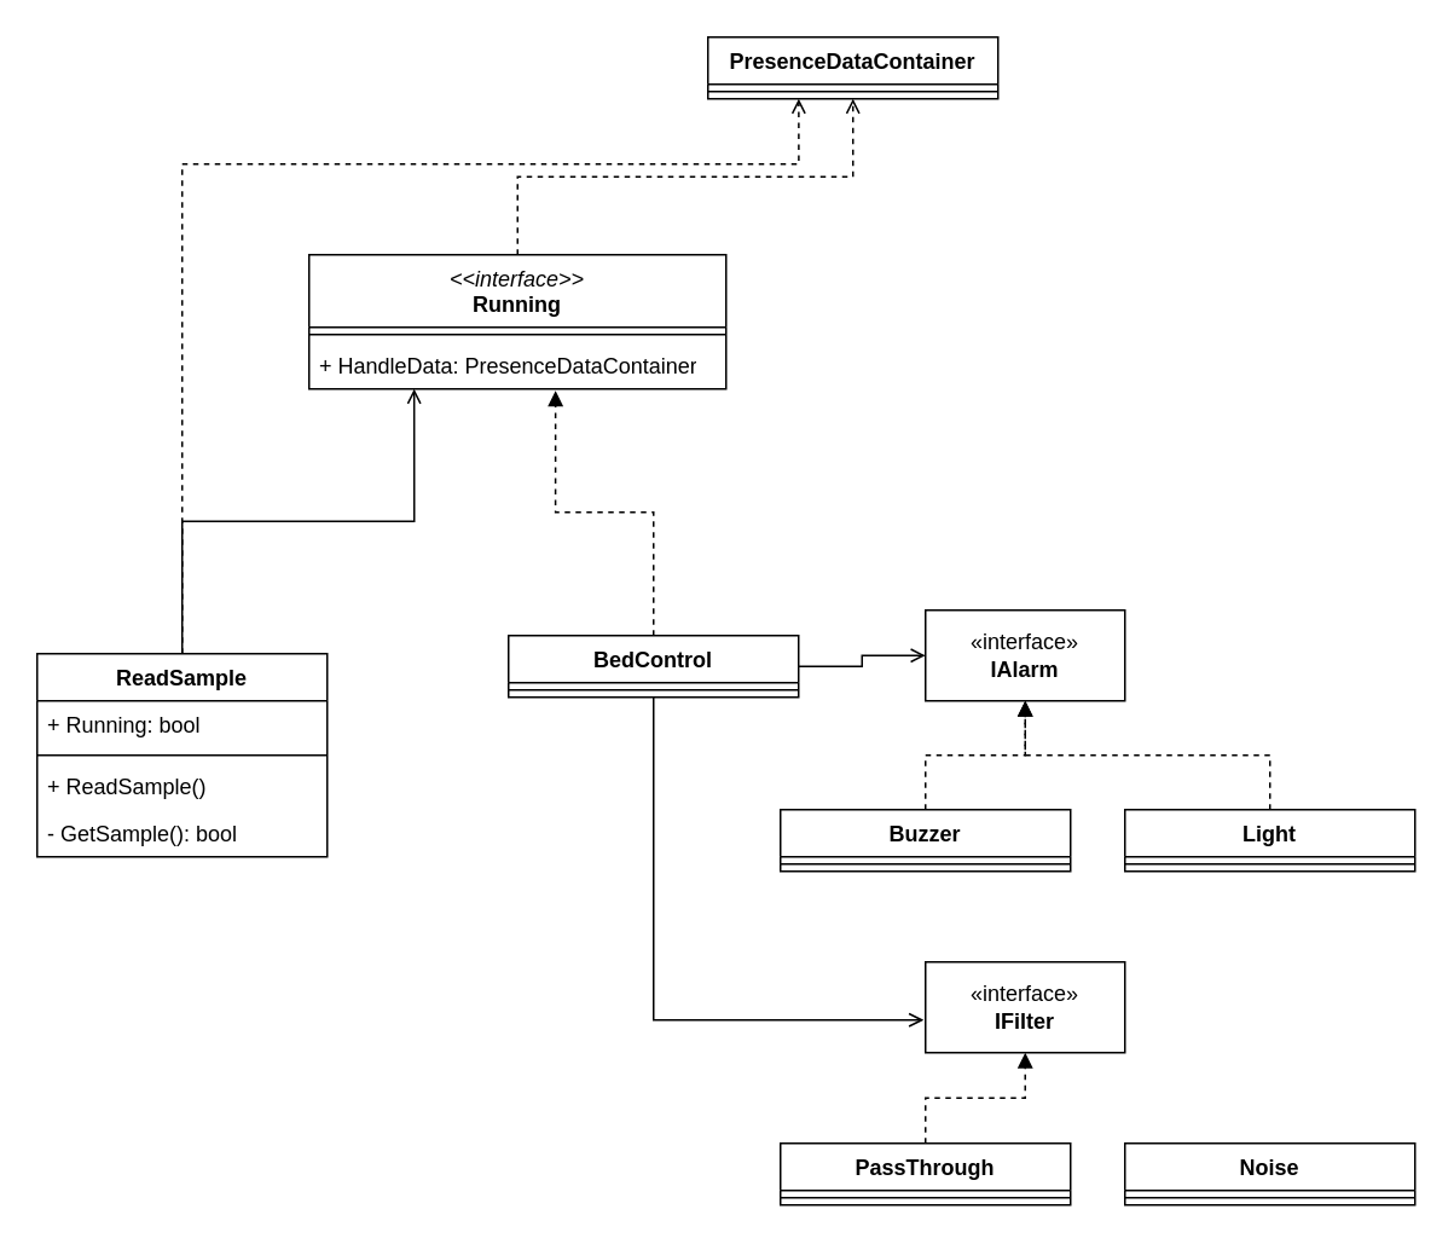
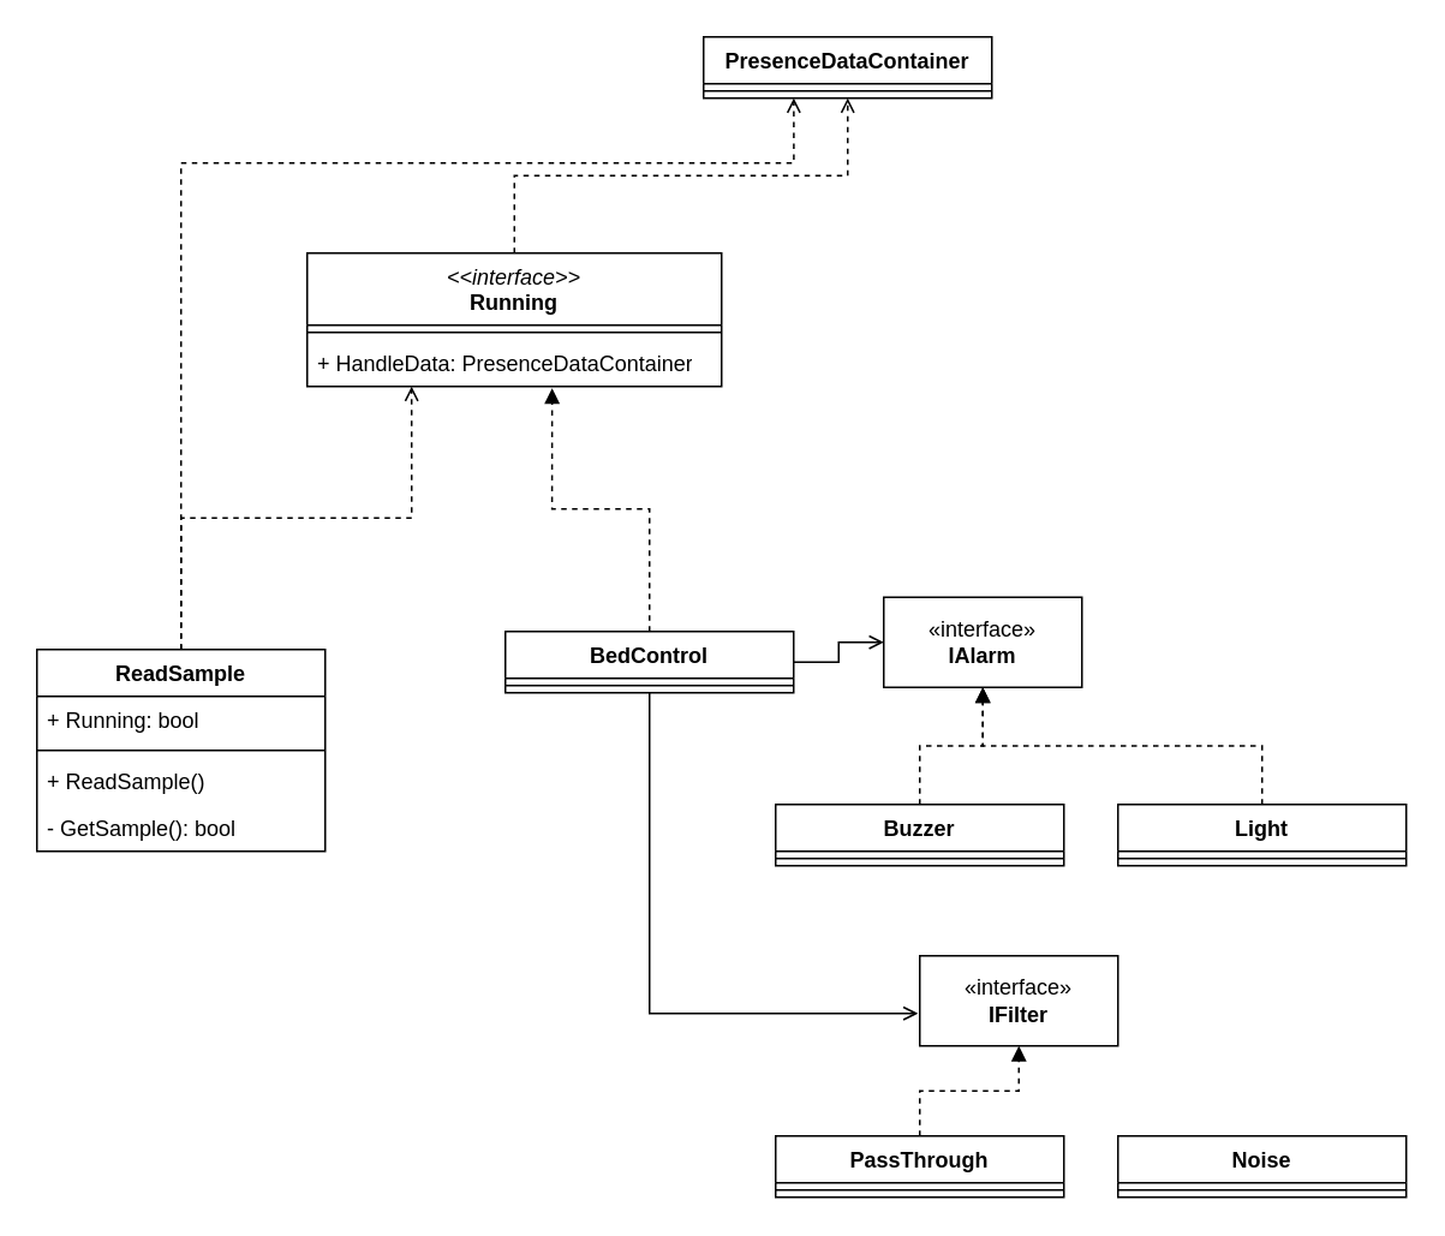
  <mxCell id="0" />
  <mxCell id="1" parent="0" />
- <mxCell id="2" style="edgeStyle=orthogonalEdgeStyle;rounded=0;orthogonalLoop=1;jettySize=auto;html=1;exitX=0.5;exitY=0;exitDx=0;exitDy=0;entryX=0.252;entryY=1;entryDx=0;entryDy=0;entryPerimeter=0;endArrow=open;endFill=0;" edge="1" parent="1" source="4" target="12"><mxGeometry relative="1" as="geometry" /></mxCell>
+ <mxCell id="2" style="edgeStyle=orthogonalEdgeStyle;rounded=0;orthogonalLoop=1;jettySize=auto;html=1;exitX=0.5;exitY=0;exitDx=0;exitDy=0;entryX=0.252;entryY=1;entryDx=0;entryDy=0;entryPerimeter=0;endArrow=open;endFill=0;dashed=1;" edge="1" parent="1" source="4" target="12"><mxGeometry relative="1" as="geometry" /></mxCell>
  <mxCell id="3" style="edgeStyle=orthogonalEdgeStyle;rounded=0;orthogonalLoop=1;jettySize=auto;html=1;entryX=0.313;entryY=1;entryDx=0;entryDy=0;entryPerimeter=0;dashed=1;endArrow=open;endFill=0;" edge="1" parent="1" source="4" target="14"><mxGeometry relative="1" as="geometry"><Array as="points"><mxPoint x="100" y="90" /><mxPoint x="440" y="90" /></Array></mxGeometry></mxCell>
  <mxCell id="4" value="ReadSample" style="swimlane;fontStyle=1;align=center;verticalAlign=top;childLayout=stackLayout;horizontal=1;startSize=26;horizontalStack=0;resizeParent=1;resizeParentMax=0;resizeLast=0;collapsible=1;marginBottom=0;whiteSpace=wrap;html=1;" vertex="1" parent="1"><mxGeometry x="20" y="360" width="160" height="112" as="geometry" /></mxCell>
  <mxCell id="5" value="+ Running: bool" style="text;strokeColor=none;fillColor=none;align=left;verticalAlign=top;spacingLeft=4;spacingRight=4;overflow=hidden;rotatable=0;points=[[0,0.5],[1,0.5]];portConstraint=eastwest;whiteSpace=wrap;html=1;" vertex="1" parent="4"><mxGeometry y="26" width="160" height="26" as="geometry" /></mxCell>
  <mxCell id="6" value="" style="line;strokeWidth=1;fillColor=none;align=left;verticalAlign=middle;spacingTop=-1;spacingLeft=3;spacingRight=3;rotatable=0;labelPosition=right;points=[];portConstraint=eastwest;strokeColor=inherit;" vertex="1" parent="4"><mxGeometry y="52" width="160" height="8" as="geometry" /></mxCell>
  <mxCell id="7" value="+ ReadSample()" style="text;strokeColor=none;fillColor=none;align=left;verticalAlign=top;spacingLeft=4;spacingRight=4;overflow=hidden;rotatable=0;points=[[0,0.5],[1,0.5]];portConstraint=eastwest;whiteSpace=wrap;html=1;" vertex="1" parent="4"><mxGeometry y="60" width="160" height="26" as="geometry" /></mxCell>
  <mxCell id="8" value="- GetSample(): bool" style="text;strokeColor=none;fillColor=none;align=left;verticalAlign=top;spacingLeft=4;spacingRight=4;overflow=hidden;rotatable=0;points=[[0,0.5],[1,0.5]];portConstraint=eastwest;whiteSpace=wrap;html=1;" vertex="1" parent="4"><mxGeometry y="86" width="160" height="26" as="geometry" /></mxCell>
  <mxCell id="9" style="edgeStyle=orthogonalEdgeStyle;rounded=0;orthogonalLoop=1;jettySize=auto;html=1;exitX=0.5;exitY=0;exitDx=0;exitDy=0;entryX=0.5;entryY=1;entryDx=0;entryDy=0;endArrow=open;endFill=0;dashed=1;" edge="1" parent="1" source="10" target="13"><mxGeometry relative="1" as="geometry" /></mxCell>
  <mxCell id="10" value="&lt;span style=&quot;font-weight: normal;&quot;&gt;&lt;i&gt;&amp;lt;&amp;lt;interface&amp;gt;&amp;gt;&lt;/i&gt;&lt;/span&gt;&lt;br&gt;Running" style="swimlane;fontStyle=1;align=center;verticalAlign=top;childLayout=stackLayout;horizontal=1;startSize=40;horizontalStack=0;resizeParent=1;resizeParentMax=0;resizeLast=0;collapsible=1;marginBottom=0;whiteSpace=wrap;html=1;" vertex="1" parent="1"><mxGeometry x="170" y="140" width="230" height="74" as="geometry" /></mxCell>
  <mxCell id="11" value="" style="line;strokeWidth=1;fillColor=none;align=left;verticalAlign=middle;spacingTop=-1;spacingLeft=3;spacingRight=3;rotatable=0;labelPosition=right;points=[];portConstraint=eastwest;strokeColor=inherit;" vertex="1" parent="10"><mxGeometry y="40" width="230" height="8" as="geometry" /></mxCell>
  <mxCell id="12" value="+ HandleData: PresenceDataContainer" style="text;strokeColor=none;fillColor=none;align=left;verticalAlign=top;spacingLeft=4;spacingRight=4;overflow=hidden;rotatable=0;points=[[0,0.5],[1,0.5]];portConstraint=eastwest;whiteSpace=wrap;html=1;" vertex="1" parent="10"><mxGeometry y="48" width="230" height="26" as="geometry" /></mxCell>
  <mxCell id="13" value="PresenceDataContainer" style="swimlane;fontStyle=1;align=center;verticalAlign=top;childLayout=stackLayout;horizontal=1;startSize=26;horizontalStack=0;resizeParent=1;resizeParentMax=0;resizeLast=0;collapsible=1;marginBottom=0;whiteSpace=wrap;html=1;" vertex="1" parent="1"><mxGeometry x="390" y="20" width="160" height="34" as="geometry" /></mxCell>
  <mxCell id="14" value="" style="line;strokeWidth=1;fillColor=none;align=left;verticalAlign=middle;spacingTop=-1;spacingLeft=3;spacingRight=3;rotatable=0;labelPosition=right;points=[];portConstraint=eastwest;strokeColor=inherit;" vertex="1" parent="13"><mxGeometry y="26" width="160" height="8" as="geometry" /></mxCell>
  <mxCell id="15" style="edgeStyle=orthogonalEdgeStyle;rounded=0;orthogonalLoop=1;jettySize=auto;html=1;exitX=0.5;exitY=0;exitDx=0;exitDy=0;entryX=0.591;entryY=1.038;entryDx=0;entryDy=0;entryPerimeter=0;endArrow=block;endFill=1;dashed=1;" edge="1" parent="1" source="18" target="12"><mxGeometry relative="1" as="geometry" /></mxCell>
  <mxCell id="16" style="edgeStyle=orthogonalEdgeStyle;rounded=0;orthogonalLoop=1;jettySize=auto;html=1;exitX=1;exitY=0.5;exitDx=0;exitDy=0;entryX=0;entryY=0.5;entryDx=0;entryDy=0;endArrow=open;endFill=0;" edge="1" parent="1" source="18" target="20"><mxGeometry relative="1" as="geometry" /></mxCell>
  <mxCell id="17" style="edgeStyle=orthogonalEdgeStyle;rounded=0;orthogonalLoop=1;jettySize=auto;html=1;exitX=0.5;exitY=1;exitDx=0;exitDy=0;entryX=-0.009;entryY=0.64;entryDx=0;entryDy=0;entryPerimeter=0;endArrow=open;endFill=0;" edge="1" parent="1" source="18" target="27"><mxGeometry relative="1" as="geometry" /></mxCell>
  <mxCell id="18" value="BedControl" style="swimlane;fontStyle=1;align=center;verticalAlign=top;childLayout=stackLayout;horizontal=1;startSize=26;horizontalStack=0;resizeParent=1;resizeParentMax=0;resizeLast=0;collapsible=1;marginBottom=0;whiteSpace=wrap;html=1;" vertex="1" parent="1"><mxGeometry x="280" y="350" width="160" height="34" as="geometry" /></mxCell>
  <mxCell id="19" value="" style="line;strokeWidth=1;fillColor=none;align=left;verticalAlign=middle;spacingTop=-1;spacingLeft=3;spacingRight=3;rotatable=0;labelPosition=right;points=[];portConstraint=eastwest;strokeColor=inherit;" vertex="1" parent="18"><mxGeometry y="26" width="160" height="8" as="geometry" /></mxCell>
- <mxCell id="20" value="«interface»&lt;br&gt;&lt;b&gt;IAlarm&lt;/b&gt;" style="html=1;whiteSpace=wrap;" vertex="1" parent="1"><mxGeometry x="510" y="336" width="110" height="50" as="geometry" /></mxCell>
+ <mxCell id="20" value="«interface»&lt;br&gt;&lt;b&gt;IAlarm&lt;/b&gt;" style="html=1;whiteSpace=wrap;" vertex="1" parent="1"><mxGeometry x="490" y="331" width="110" height="50" as="geometry" /></mxCell>
  <mxCell id="21" style="edgeStyle=orthogonalEdgeStyle;rounded=0;orthogonalLoop=1;jettySize=auto;html=1;exitX=0.5;exitY=0;exitDx=0;exitDy=0;entryX=0.5;entryY=1;entryDx=0;entryDy=0;dashed=1;endArrow=block;endFill=1;" edge="1" parent="1" source="22" target="20"><mxGeometry relative="1" as="geometry" /></mxCell>
  <mxCell id="22" value="Buzzer" style="swimlane;fontStyle=1;align=center;verticalAlign=top;childLayout=stackLayout;horizontal=1;startSize=26;horizontalStack=0;resizeParent=1;resizeParentMax=0;resizeLast=0;collapsible=1;marginBottom=0;whiteSpace=wrap;html=1;" vertex="1" parent="1"><mxGeometry x="430" y="446" width="160" height="34" as="geometry" /></mxCell>
  <mxCell id="23" value="" style="line;strokeWidth=1;fillColor=none;align=left;verticalAlign=middle;spacingTop=-1;spacingLeft=3;spacingRight=3;rotatable=0;labelPosition=right;points=[];portConstraint=eastwest;strokeColor=inherit;" vertex="1" parent="22"><mxGeometry y="26" width="160" height="8" as="geometry" /></mxCell>
  <mxCell id="24" style="edgeStyle=orthogonalEdgeStyle;rounded=0;orthogonalLoop=1;jettySize=auto;html=1;exitX=0.5;exitY=0;exitDx=0;exitDy=0;entryX=0.5;entryY=1;entryDx=0;entryDy=0;dashed=1;endArrow=block;endFill=1;" edge="1" parent="1" source="25" target="20"><mxGeometry relative="1" as="geometry" /></mxCell>
  <mxCell id="25" value="Light" style="swimlane;fontStyle=1;align=center;verticalAlign=top;childLayout=stackLayout;horizontal=1;startSize=26;horizontalStack=0;resizeParent=1;resizeParentMax=0;resizeLast=0;collapsible=1;marginBottom=0;whiteSpace=wrap;html=1;" vertex="1" parent="1"><mxGeometry x="620" y="446" width="160" height="34" as="geometry" /></mxCell>
  <mxCell id="26" value="" style="line;strokeWidth=1;fillColor=none;align=left;verticalAlign=middle;spacingTop=-1;spacingLeft=3;spacingRight=3;rotatable=0;labelPosition=right;points=[];portConstraint=eastwest;strokeColor=inherit;" vertex="1" parent="25"><mxGeometry y="26" width="160" height="8" as="geometry" /></mxCell>
  <mxCell id="27" value="«interface»&lt;br&gt;&lt;b&gt;IFilter&lt;/b&gt;" style="html=1;whiteSpace=wrap;" vertex="1" parent="1"><mxGeometry x="510" y="530" width="110" height="50" as="geometry" /></mxCell>
  <mxCell id="28" style="edgeStyle=orthogonalEdgeStyle;rounded=0;orthogonalLoop=1;jettySize=auto;html=1;exitX=0.5;exitY=0;exitDx=0;exitDy=0;entryX=0.5;entryY=1;entryDx=0;entryDy=0;dashed=1;endArrow=block;endFill=1;" edge="1" parent="1" source="29" target="27"><mxGeometry relative="1" as="geometry" /></mxCell>
  <mxCell id="29" value="PassThrough" style="swimlane;fontStyle=1;align=center;verticalAlign=top;childLayout=stackLayout;horizontal=1;startSize=26;horizontalStack=0;resizeParent=1;resizeParentMax=0;resizeLast=0;collapsible=1;marginBottom=0;whiteSpace=wrap;html=1;" vertex="1" parent="1"><mxGeometry x="430" y="630" width="160" height="34" as="geometry" /></mxCell>
  <mxCell id="30" value="" style="line;strokeWidth=1;fillColor=none;align=left;verticalAlign=middle;spacingTop=-1;spacingLeft=3;spacingRight=3;rotatable=0;labelPosition=right;points=[];portConstraint=eastwest;strokeColor=inherit;" vertex="1" parent="29"><mxGeometry y="26" width="160" height="8" as="geometry" /></mxCell>
  <mxCell id="31" value="Noise" style="swimlane;fontStyle=1;align=center;verticalAlign=top;childLayout=stackLayout;horizontal=1;startSize=26;horizontalStack=0;resizeParent=1;resizeParentMax=0;resizeLast=0;collapsible=1;marginBottom=0;whiteSpace=wrap;html=1;" vertex="1" parent="1"><mxGeometry x="620" y="630" width="160" height="34" as="geometry" /></mxCell>
  <mxCell id="32" value="" style="line;strokeWidth=1;fillColor=none;align=left;verticalAlign=middle;spacingTop=-1;spacingLeft=3;spacingRight=3;rotatable=0;labelPosition=right;points=[];portConstraint=eastwest;strokeColor=inherit;" vertex="1" parent="31"><mxGeometry y="26" width="160" height="8" as="geometry" /></mxCell>
